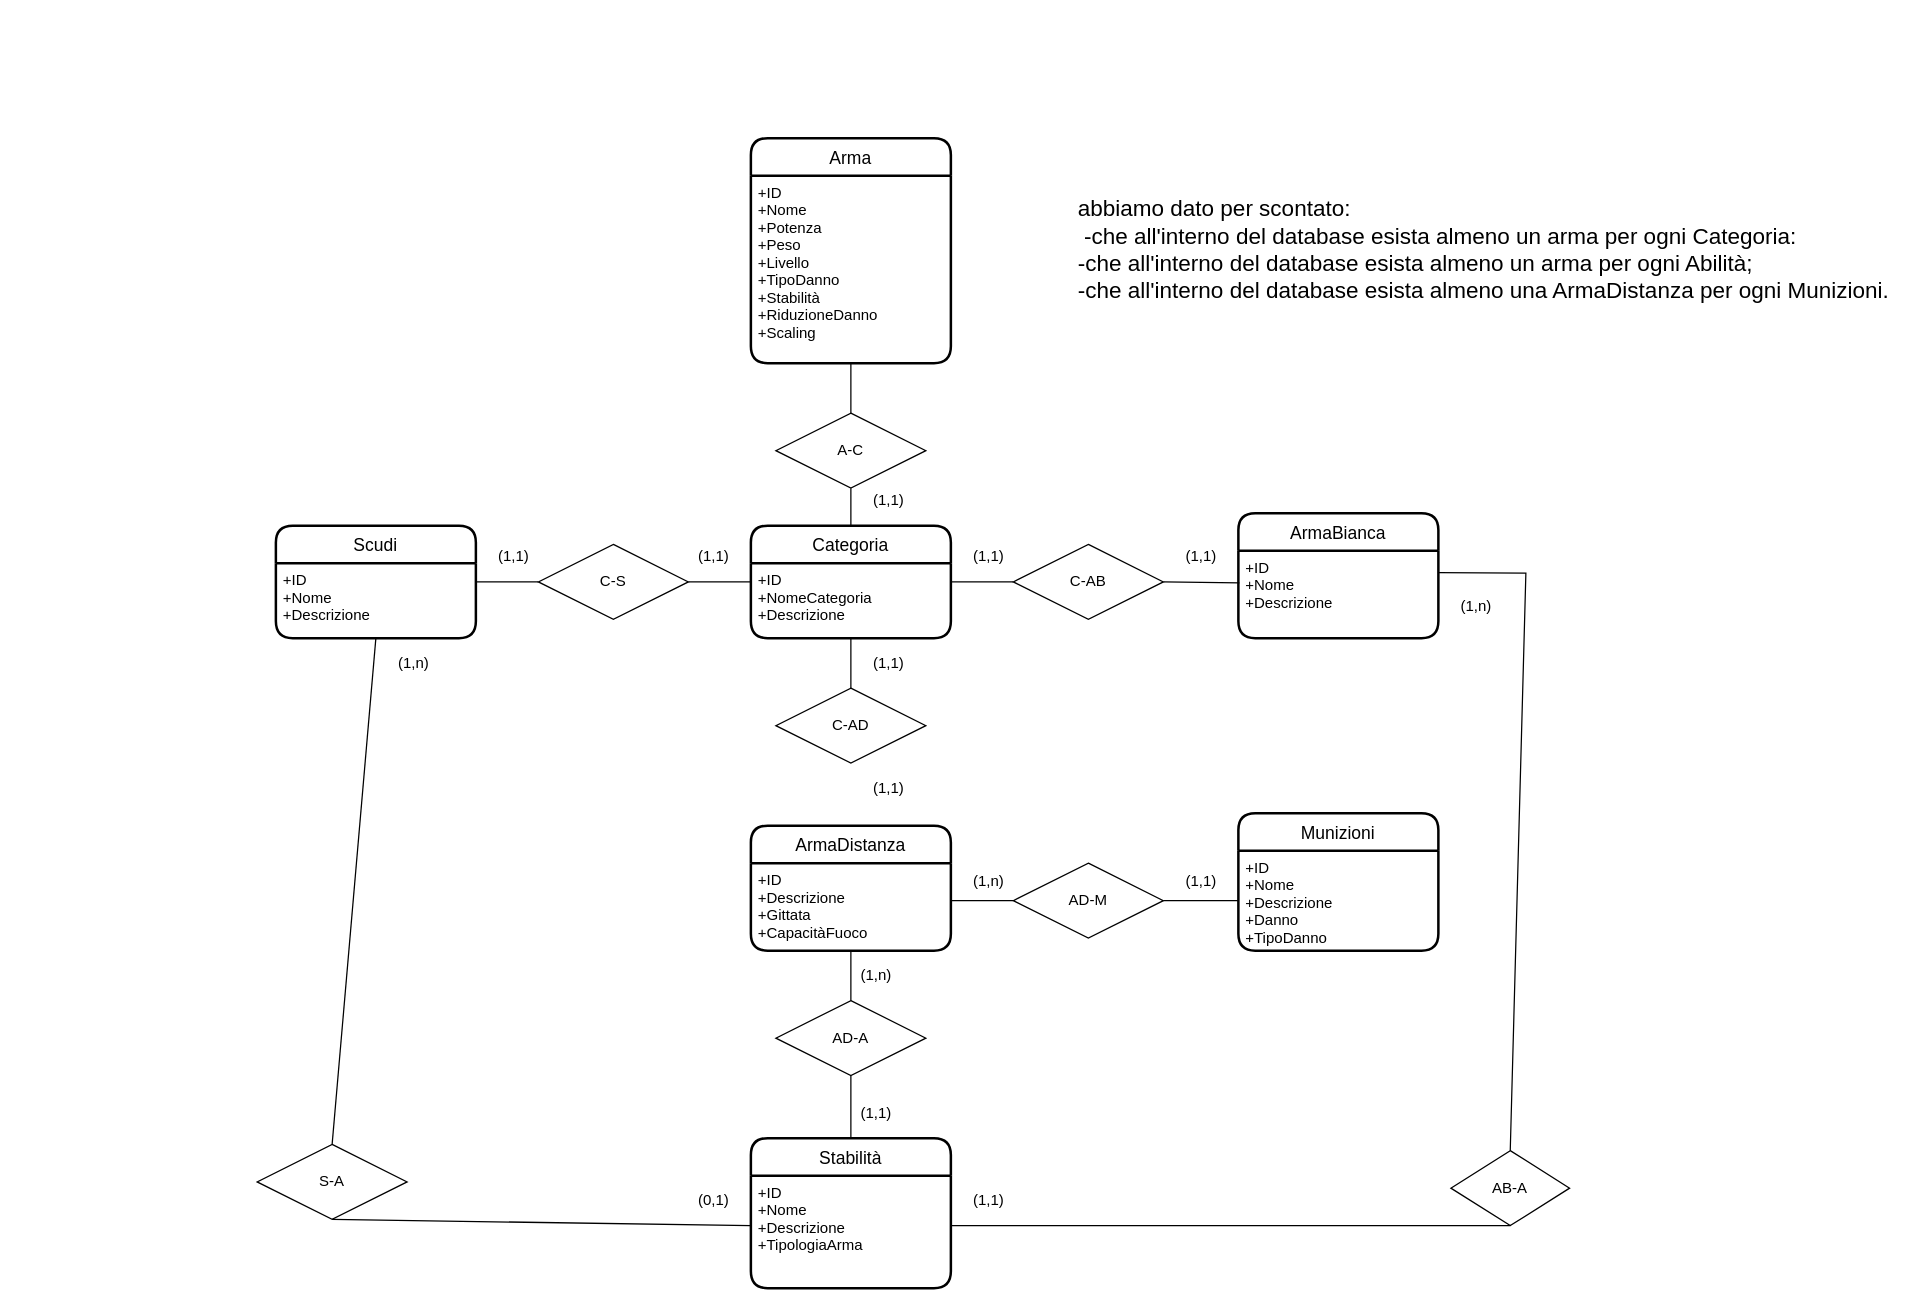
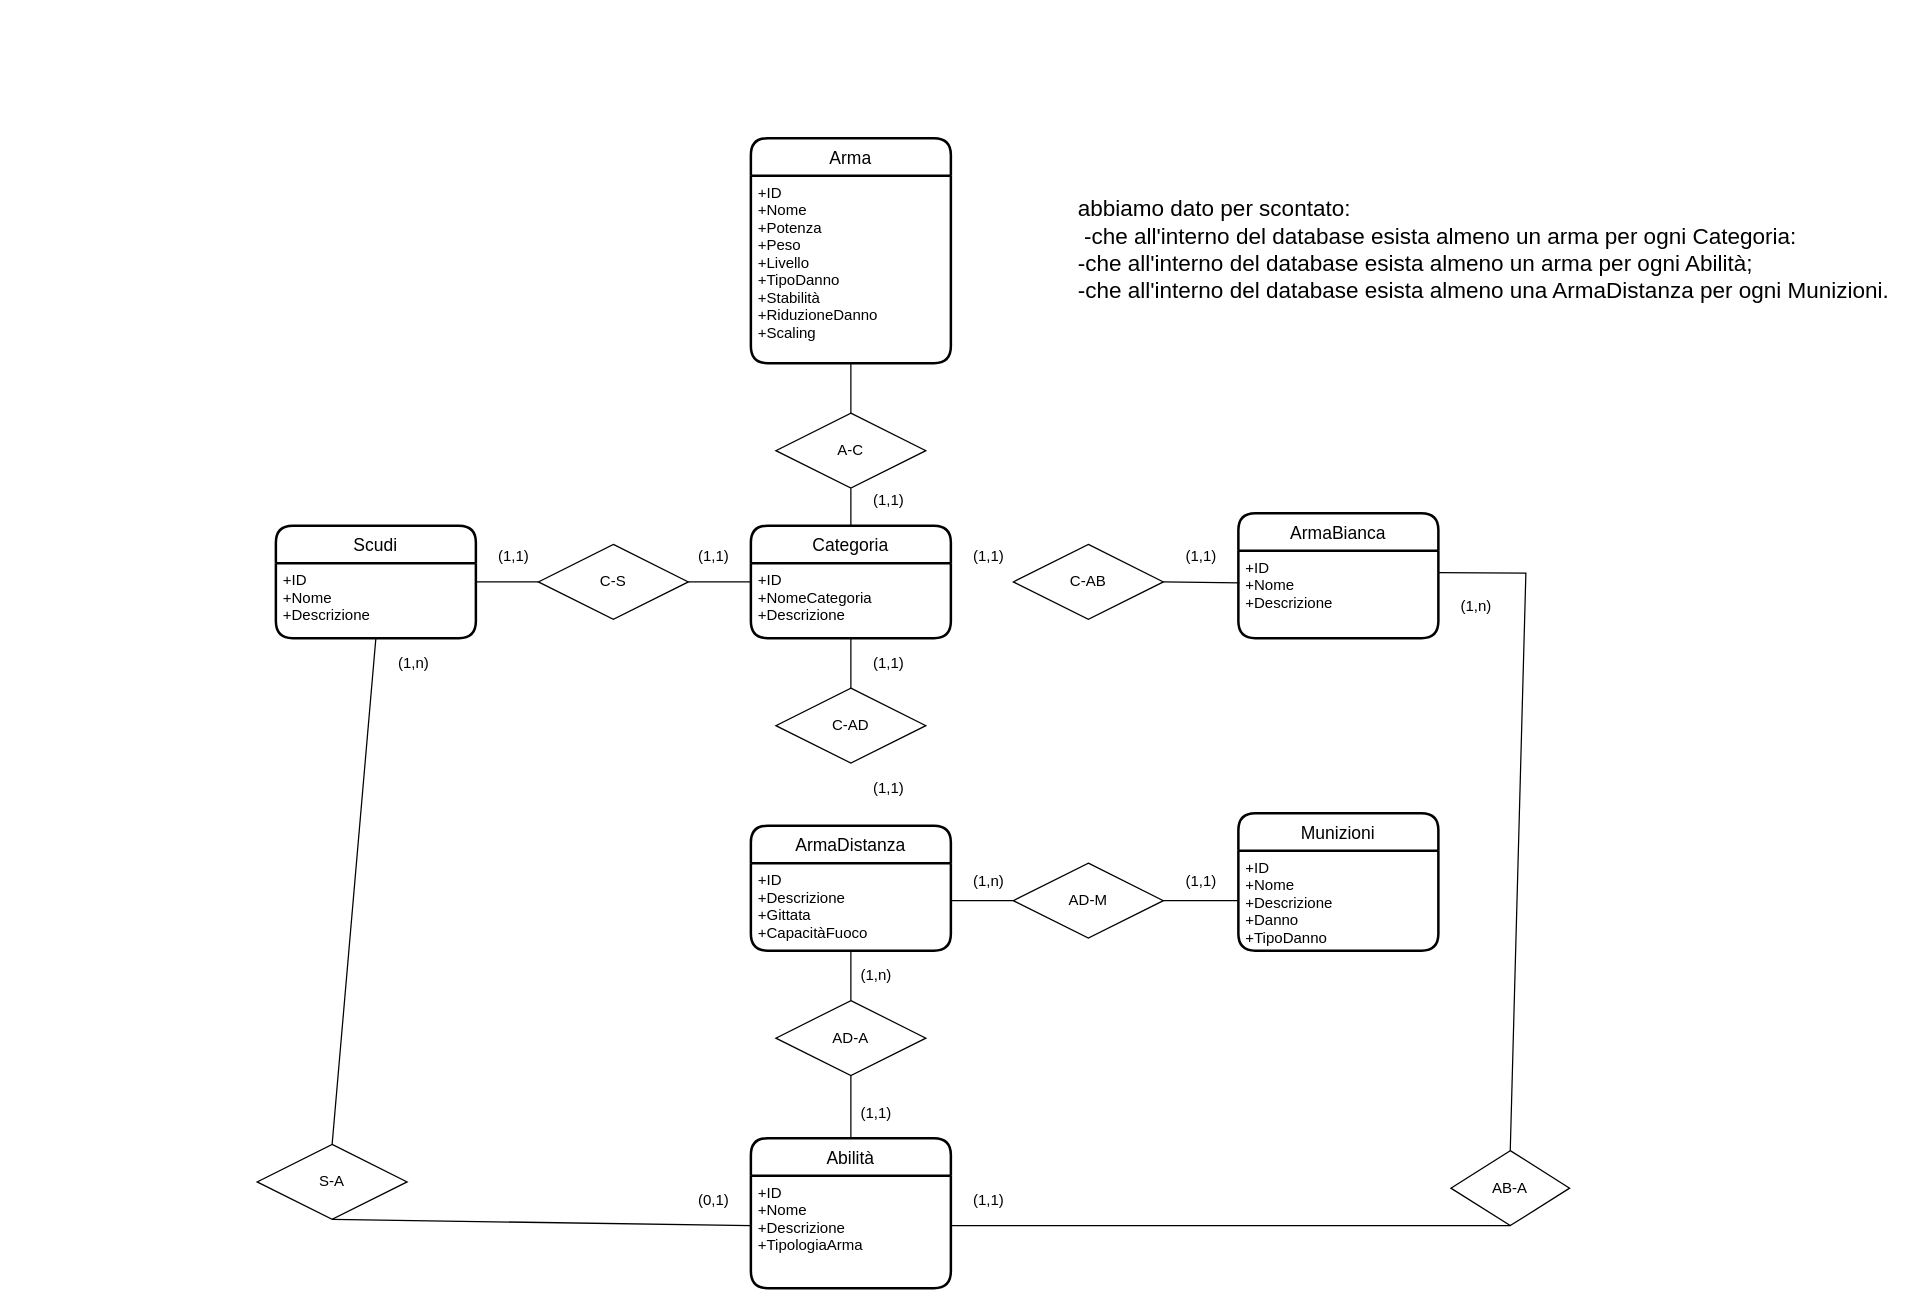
  <mxCell id="0" />
  <mxCell id="1" parent="0" />
  <mxCell id="2" value="" style="ellipse;whiteSpace=wrap;html=1;aspect=fixed;" parent="1" vertex="1"><mxGeometry as="geometry" x="20" y="20" /></mxCell>
  <mxCell id="3" value="Arma" style="swimlane;childLayout=stackLayout;horizontal=1;startSize=30;horizontalStack=0;rounded=1;fontSize=14;fontStyle=0;strokeWidth=2;resizeParent=0;resizeLast=1;shadow=0;dashed=0;align=center;" vertex="1" parent="1"><mxGeometry x="600" y="110" width="160" height="180" as="geometry" /></mxCell>
  <mxCell id="4" value="+ID&#10;+Nome &#10;+Potenza&#10;+Peso&#10;+Livello&#10;+TipoDanno&#10;+Stabilità&#10;+RiduzioneDanno&#10;+Scaling" style="align=left;strokeColor=none;fillColor=none;spacingLeft=4;fontSize=12;verticalAlign=top;resizable=0;rotatable=0;part=1;" vertex="1" parent="3"><mxGeometry y="30" width="160" height="150" as="geometry" /></mxCell>
  <mxCell id="5" value="ArmaBianca" style="swimlane;childLayout=stackLayout;horizontal=1;startSize=30;horizontalStack=0;rounded=1;fontSize=14;fontStyle=0;strokeWidth=2;resizeParent=0;resizeLast=1;shadow=0;dashed=0;align=center;" vertex="1" parent="1"><mxGeometry x="990" y="410" width="160" height="100" as="geometry" /></mxCell>
  <mxCell id="6" value="+ID&#10;+Nome&#10;+Descrizione&#10;" style="align=left;strokeColor=none;fillColor=none;spacingLeft=4;fontSize=12;verticalAlign=top;resizable=0;rotatable=0;part=1;" vertex="1" parent="5"><mxGeometry y="30" width="160" height="70" as="geometry" /></mxCell>
  <mxCell id="7" value="ArmaDistanza" style="swimlane;childLayout=stackLayout;horizontal=1;startSize=30;horizontalStack=0;rounded=1;fontSize=14;fontStyle=0;strokeWidth=2;resizeParent=0;resizeLast=1;shadow=0;dashed=0;align=center;" vertex="1" parent="1"><mxGeometry x="600" y="660" width="160" height="100" as="geometry" /></mxCell>
  <mxCell id="8" value="+ID&#10;+Descrizione&#10;+Gittata&#10;+CapacitàFuoco&#10;" style="align=left;strokeColor=none;fillColor=none;spacingLeft=4;fontSize=12;verticalAlign=top;resizable=0;rotatable=0;part=1;" vertex="1" parent="7"><mxGeometry y="30" width="160" height="70" as="geometry" /></mxCell>
  <mxCell id="9" value="Scudi" style="swimlane;childLayout=stackLayout;horizontal=1;startSize=30;horizontalStack=0;rounded=1;fontSize=14;fontStyle=0;strokeWidth=2;resizeParent=0;resizeLast=1;shadow=0;dashed=0;align=center;" vertex="1" parent="1"><mxGeometry x="220" y="420" width="160" height="90" as="geometry" /></mxCell>
  <mxCell id="10" value="+ID&#10;+Nome&#10;+Descrizione&#10;" style="align=left;strokeColor=none;fillColor=none;spacingLeft=4;fontSize=12;verticalAlign=top;resizable=0;rotatable=0;part=1;fontStyle=0" vertex="1" parent="9"><mxGeometry y="30" width="160" height="60" as="geometry" /></mxCell>
  <mxCell id="11" value="Munizioni" style="swimlane;childLayout=stackLayout;horizontal=1;startSize=30;horizontalStack=0;rounded=1;fontSize=14;fontStyle=0;strokeWidth=2;resizeParent=0;resizeLast=1;shadow=0;dashed=0;align=center;" vertex="1" parent="1"><mxGeometry x="990" y="650" width="160" height="110" as="geometry" /></mxCell>
  <mxCell id="12" value="+ID&#10;+Nome&#10;+Descrizione&#10;+Danno&#10;+TipoDanno" style="align=left;strokeColor=none;fillColor=none;spacingLeft=4;fontSize=12;verticalAlign=top;resizable=0;rotatable=0;part=1;" vertex="1" parent="11"><mxGeometry y="30" width="160" height="80" as="geometry" /></mxCell>
  <mxCell id="13" value="Categoria" style="swimlane;childLayout=stackLayout;horizontal=1;startSize=30;horizontalStack=0;rounded=1;fontSize=14;fontStyle=0;strokeWidth=2;resizeParent=0;resizeLast=1;shadow=0;dashed=0;align=center;" vertex="1" parent="1"><mxGeometry x="600" y="420" width="160" height="90" as="geometry" /></mxCell>
  <mxCell id="14" value="+ID&#10;+NomeCategoria&#10;+Descrizione" style="align=left;strokeColor=none;fillColor=none;spacingLeft=4;fontSize=12;verticalAlign=top;resizable=0;rotatable=0;part=1;" vertex="1" parent="13"><mxGeometry y="30" width="160" height="60" as="geometry" /></mxCell>
- <mxCell id="15" value="Stabilità" style="swimlane;childLayout=stackLayout;horizontal=1;startSize=30;horizontalStack=0;rounded=1;fontSize=14;fontStyle=0;strokeWidth=2;resizeParent=0;resizeLast=1;shadow=0;dashed=0;align=center;" vertex="1" parent="1"><mxGeometry x="600" y="910" width="160" height="120" as="geometry" /></mxCell>
+ <mxCell id="15" value="Abilità" style="swimlane;childLayout=stackLayout;horizontal=1;startSize=30;horizontalStack=0;rounded=1;fontSize=14;fontStyle=0;strokeWidth=2;resizeParent=0;resizeLast=1;shadow=0;dashed=0;align=center;" vertex="1" parent="1"><mxGeometry x="600" y="910" width="160" height="120" as="geometry" /></mxCell>
  <mxCell id="16" value="+ID&#10;+Nome&#10;+Descrizione&#10;+TipologiaArma&#10;" style="align=left;strokeColor=none;fillColor=none;spacingLeft=4;fontSize=12;verticalAlign=top;resizable=0;rotatable=0;part=1;" vertex="1" parent="15"><mxGeometry y="30" width="160" height="90" as="geometry" /></mxCell>
  <mxCell id="17" value="A-C" style="shape=rhombus;perimeter=rhombusPerimeter;whiteSpace=wrap;html=1;align=center;" vertex="1" parent="1"><mxGeometry x="620" y="330" width="120" height="60" as="geometry" /></mxCell>
  <mxCell id="18" value="" style="endArrow=none;html=1;rounded=0;entryX=0.5;entryY=0;entryDx=0;entryDy=0;exitX=0.5;exitY=1;exitDx=0;exitDy=0;" edge="1" parent="1" source="17" target="13"><mxGeometry relative="1" as="geometry"><mxPoint x="660" y="370" as="sourcePoint" /><mxPoint x="820" y="370" as="targetPoint" /></mxGeometry></mxCell>
  <mxCell id="19" value="" style="endArrow=none;html=1;rounded=0;exitX=0.5;exitY=0;exitDx=0;exitDy=0;entryX=0.5;entryY=1;entryDx=0;entryDy=0;" edge="1" parent="1" source="17" target="4"><mxGeometry relative="1" as="geometry"><mxPoint x="660" y="570" as="sourcePoint" /><mxPoint x="820" y="570" as="targetPoint" /></mxGeometry></mxCell>
  <mxCell id="20" value="(1,1)" style="text;html=1;align=center;verticalAlign=middle;resizable=0;points=[];autosize=1;strokeColor=none;fillColor=none;" vertex="1" parent="1"><mxGeometry x="690" y="390" width="40" height="20" as="geometry" /></mxCell>
  <mxCell id="21" value="C-S" style="shape=rhombus;perimeter=rhombusPerimeter;whiteSpace=wrap;html=1;align=center;" vertex="1" parent="1"><mxGeometry x="430" y="435" width="120" height="60" as="geometry" /></mxCell>
  <mxCell id="22" value="" style="endArrow=none;html=1;rounded=0;exitX=1;exitY=0.25;exitDx=0;exitDy=0;entryX=0;entryY=0.5;entryDx=0;entryDy=0;" edge="1" parent="1" source="10" target="21"><mxGeometry relative="1" as="geometry"><mxPoint x="560" y="550" as="sourcePoint" /><mxPoint x="720" y="550" as="targetPoint" /></mxGeometry></mxCell>
  <mxCell id="23" value="" style="endArrow=none;html=1;rounded=0;exitX=1;exitY=0.5;exitDx=0;exitDy=0;entryX=0;entryY=0.25;entryDx=0;entryDy=0;" edge="1" parent="1" source="21" target="14"><mxGeometry relative="1" as="geometry"><mxPoint x="560" y="650" as="sourcePoint" /><mxPoint x="720" y="650" as="targetPoint" /></mxGeometry></mxCell>
  <mxCell id="24" value="(1,1)" style="text;html=1;align=center;verticalAlign=middle;resizable=0;points=[];autosize=1;strokeColor=none;fillColor=none;" vertex="1" parent="1"><mxGeometry x="550" y="435" width="40" height="20" as="geometry" /></mxCell>
  <mxCell id="25" value="C-AD" style="shape=rhombus;perimeter=rhombusPerimeter;whiteSpace=wrap;html=1;align=center;" vertex="1" parent="1"><mxGeometry x="620" y="550" width="120" height="60" as="geometry" /></mxCell>
  <mxCell id="26" value="(1,1)" style="text;html=1;align=center;verticalAlign=middle;resizable=0;points=[];autosize=1;strokeColor=none;fillColor=none;" vertex="1" parent="1"><mxGeometry x="690" y="520" width="40" height="20" as="geometry" /></mxCell>
  <mxCell id="27" value="C-AB" style="shape=rhombus;perimeter=rhombusPerimeter;whiteSpace=wrap;html=1;align=center;" vertex="1" parent="1"><mxGeometry x="810" y="435" width="120" height="60" as="geometry" /></mxCell>
  <mxCell id="28" value="(1,1)" style="text;html=1;align=center;verticalAlign=middle;resizable=0;points=[];autosize=1;strokeColor=none;fillColor=none;" vertex="1" parent="1"><mxGeometry x="770" y="435" width="40" height="20" as="geometry" /></mxCell>
- <mxCell id="29" value="" style="endArrow=none;html=1;rounded=0;entryX=0;entryY=0.5;entryDx=0;entryDy=0;exitX=1;exitY=0.25;exitDx=0;exitDy=0;" edge="1" parent="1" source="14" target="27"><mxGeometry relative="1" as="geometry"><mxPoint x="560" y="550" as="sourcePoint" /><mxPoint x="720" y="550" as="targetPoint" /></mxGeometry></mxCell>
  <mxCell id="30" value="" style="endArrow=none;html=1;rounded=0;entryX=1;entryY=0.5;entryDx=0;entryDy=0;exitX=0.005;exitY=0.369;exitDx=0;exitDy=0;exitPerimeter=0;" edge="1" parent="1" source="6" target="27"><mxGeometry relative="1" as="geometry"><mxPoint x="560" y="550" as="sourcePoint" /><mxPoint x="720" y="550" as="targetPoint" /></mxGeometry></mxCell>
  <mxCell id="31" value="" style="endArrow=none;html=1;rounded=0;entryX=0.5;entryY=1;entryDx=0;entryDy=0;exitX=0.5;exitY=0;exitDx=0;exitDy=0;" edge="1" parent="1" source="25" target="14"><mxGeometry relative="1" as="geometry"><mxPoint x="560" y="550" as="sourcePoint" /><mxPoint x="720" y="550" as="targetPoint" /></mxGeometry></mxCell>
  <mxCell id="32" value="(1,1)" style="text;html=1;align=center;verticalAlign=middle;resizable=0;points=[];autosize=1;strokeColor=none;fillColor=none;" vertex="1" parent="1"><mxGeometry x="940" y="435" width="40" height="20" as="geometry" /></mxCell>
  <mxCell id="33" value="(1,1)" style="text;html=1;align=center;verticalAlign=middle;resizable=0;points=[];autosize=1;strokeColor=none;fillColor=none;" vertex="1" parent="1"><mxGeometry x="690" y="620" width="40" height="20" as="geometry" /></mxCell>
  <mxCell id="34" value="(1,1)" style="text;html=1;align=center;verticalAlign=middle;resizable=0;points=[];autosize=1;strokeColor=none;fillColor=none;" vertex="1" parent="1"><mxGeometry x="390" y="435" width="40" height="20" as="geometry" /></mxCell>
  <mxCell id="35" value="AD-A" style="shape=rhombus;perimeter=rhombusPerimeter;whiteSpace=wrap;html=1;align=center;" vertex="1" parent="1"><mxGeometry x="620" y="800" width="120" height="60" as="geometry" /></mxCell>
  <mxCell id="36" value="" style="endArrow=none;html=1;rounded=0;entryX=0.5;entryY=1;entryDx=0;entryDy=0;exitX=0.5;exitY=0;exitDx=0;exitDy=0;" edge="1" parent="1" source="35" target="8"><mxGeometry relative="1" as="geometry"><mxPoint x="580" y="760" as="sourcePoint" /><mxPoint x="740" y="760" as="targetPoint" /></mxGeometry></mxCell>
  <mxCell id="37" value="" style="endArrow=none;html=1;rounded=0;entryX=0.5;entryY=1;entryDx=0;entryDy=0;exitX=0.5;exitY=0;exitDx=0;exitDy=0;" edge="1" parent="1" source="15" target="35"><mxGeometry relative="1" as="geometry"><mxPoint x="580" y="760" as="sourcePoint" /><mxPoint x="740" y="760" as="targetPoint" /></mxGeometry></mxCell>
  <mxCell id="38" value="(1,n)" style="text;html=1;align=center;verticalAlign=middle;resizable=0;points=[];autosize=1;strokeColor=none;fillColor=none;" vertex="1" parent="1"><mxGeometry x="680" y="770" width="40" height="20" as="geometry" /></mxCell>
  <mxCell id="39" value="(1,1)" style="text;html=1;align=center;verticalAlign=middle;resizable=0;points=[];autosize=1;strokeColor=none;fillColor=none;" vertex="1" parent="1"><mxGeometry x="680" y="880" width="40" height="20" as="geometry" /></mxCell>
  <mxCell id="40" value="S-A" style="shape=rhombus;perimeter=rhombusPerimeter;whiteSpace=wrap;html=1;align=center;" vertex="1" parent="1"><mxGeometry x="205" y="915" width="120" height="60" as="geometry" /></mxCell>
  <mxCell id="41" value="(1,n)" style="text;html=1;align=center;verticalAlign=middle;resizable=0;points=[];autosize=1;strokeColor=none;fillColor=none;" vertex="1" parent="1"><mxGeometry x="310" y="520" width="40" height="20" as="geometry" /></mxCell>
  <mxCell id="42" value="(0,1)" style="text;html=1;align=center;verticalAlign=middle;resizable=0;points=[];autosize=1;strokeColor=none;fillColor=none;" vertex="1" parent="1"><mxGeometry x="550" y="950" width="40" height="20" as="geometry" /></mxCell>
  <mxCell id="43" value="AB-A" style="shape=rhombus;perimeter=rhombusPerimeter;whiteSpace=wrap;html=1;align=center;" vertex="1" parent="1"><mxGeometry x="1160" y="920" width="95" height="60" as="geometry" /></mxCell>
  <mxCell id="44" value="(1,n)" style="text;html=1;align=center;verticalAlign=middle;resizable=0;points=[];autosize=1;strokeColor=none;fillColor=none;" vertex="1" parent="1"><mxGeometry x="1160" y="475" width="40" height="20" as="geometry" /></mxCell>
  <mxCell id="45" value="(1,1)" style="text;html=1;align=center;verticalAlign=middle;resizable=0;points=[];autosize=1;strokeColor=none;fillColor=none;" vertex="1" parent="1"><mxGeometry x="770" y="950" width="40" height="20" as="geometry" /></mxCell>
  <mxCell id="46" value="" style="endArrow=none;html=1;rounded=0;exitX=0.5;exitY=1;exitDx=0;exitDy=0;" edge="1" parent="1" source="40"><mxGeometry relative="1" as="geometry"><mxPoint x="410" y="735" as="sourcePoint" /><mxPoint x="600" y="980" as="targetPoint" /></mxGeometry></mxCell>
  <mxCell id="47" value="" style="endArrow=none;html=1;rounded=0;exitX=0.5;exitY=1;exitDx=0;exitDy=0;entryX=0.5;entryY=0;entryDx=0;entryDy=0;" edge="1" parent="1" source="10" target="40"><mxGeometry relative="1" as="geometry"><mxPoint x="580" y="760" as="sourcePoint" /><mxPoint x="740" y="760" as="targetPoint" /></mxGeometry></mxCell>
  <mxCell id="48" value="" style="endArrow=none;html=1;rounded=0;exitX=0.5;exitY=0;exitDx=0;exitDy=0;entryX=1;entryY=0.25;entryDx=0;entryDy=0;" edge="1" parent="1" source="43" target="6"><mxGeometry relative="1" as="geometry"><mxPoint x="580" y="760" as="sourcePoint" /><mxPoint x="740" y="760" as="targetPoint" /><Array as="points"><mxPoint x="1220" y="458" /></Array></mxGeometry></mxCell>
  <mxCell id="49" value="" style="endArrow=none;html=1;rounded=0;entryX=0.5;entryY=1;entryDx=0;entryDy=0;" edge="1" parent="1" target="43"><mxGeometry relative="1" as="geometry"><mxPoint x="760" y="980" as="sourcePoint" /><mxPoint x="740" y="760" as="targetPoint" /></mxGeometry></mxCell>
  <mxCell id="50" value="AD-M" style="shape=rhombus;perimeter=rhombusPerimeter;whiteSpace=wrap;html=1;align=center;" vertex="1" parent="1"><mxGeometry x="810" y="690" width="120" height="60" as="geometry" /></mxCell>
  <mxCell id="51" value="" style="endArrow=none;html=1;rounded=0;entryX=1;entryY=0.5;entryDx=0;entryDy=0;" edge="1" parent="1" source="12" target="50"><mxGeometry relative="1" as="geometry"><mxPoint x="950" y="750" as="sourcePoint" /><mxPoint x="910" y="750" as="targetPoint" /></mxGeometry></mxCell>
  <mxCell id="52" value="" style="endArrow=none;html=1;rounded=0;entryX=0;entryY=0.5;entryDx=0;entryDy=0;" edge="1" parent="1" target="50"><mxGeometry relative="1" as="geometry"><mxPoint x="760" y="720" as="sourcePoint" /><mxPoint x="910" y="750" as="targetPoint" /></mxGeometry></mxCell>
  <mxCell id="53" value="(1,n)" style="text;html=1;align=center;verticalAlign=middle;resizable=0;points=[];autosize=1;strokeColor=none;fillColor=none;" vertex="1" parent="1"><mxGeometry x="770" y="695" width="40" height="20" as="geometry" /></mxCell>
  <mxCell id="54" value="(1,1)" style="text;html=1;align=center;verticalAlign=middle;resizable=0;points=[];autosize=1;strokeColor=none;fillColor=none;" vertex="1" parent="1"><mxGeometry x="940" y="695" width="40" height="20" as="geometry" /></mxCell>
  <mxCell id="55" value="abbiamo dato per scontato:&lt;br style=&quot;font-size: 18px;&quot;&gt;&amp;nbsp;-che all'interno del database esista almeno un arma per ogni Categoria:&lt;br style=&quot;font-size: 18px;&quot;&gt;-che all'interno del database esista almeno un arma per ogni Abilità;&lt;br style=&quot;font-size: 18px;&quot;&gt;-che all'interno del database esista almeno una ArmaDistanza per ogni Munizioni." style="text;html=1;align=left;verticalAlign=middle;resizable=0;points=[];autosize=1;strokeColor=none;fillColor=none;fontSize=18;" vertex="1" parent="1"><mxGeometry x="860" y="155" width="660" height="90" as="geometry" /></mxCell>
